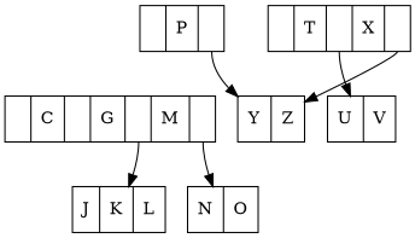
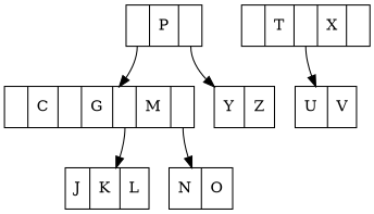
  digraph {
    node [shape=record]
    edge [tailport=C1]
    n1 [label="<C0>|P|<C1>"]
    n2 [label="<C0>|C|<C1>|G|<C2>|M|<C3>"]
    n3 [label="Y|Z"]
    n4 [label="J|K|L"]
    n5 [label="N|O"]
    n6 [label="<C0>|T|<C1>|X|<C2>"]
    n7 [label="U|V"]
+   n1 -> n2 [tailport=C0]
    n1 -> n3
    n2 -> n4 [tailport=C2]
    n2 -> n5 [tailport=C3]
-   n6 -> n3 [tailport=C2]
    n6 -> n7
  }
